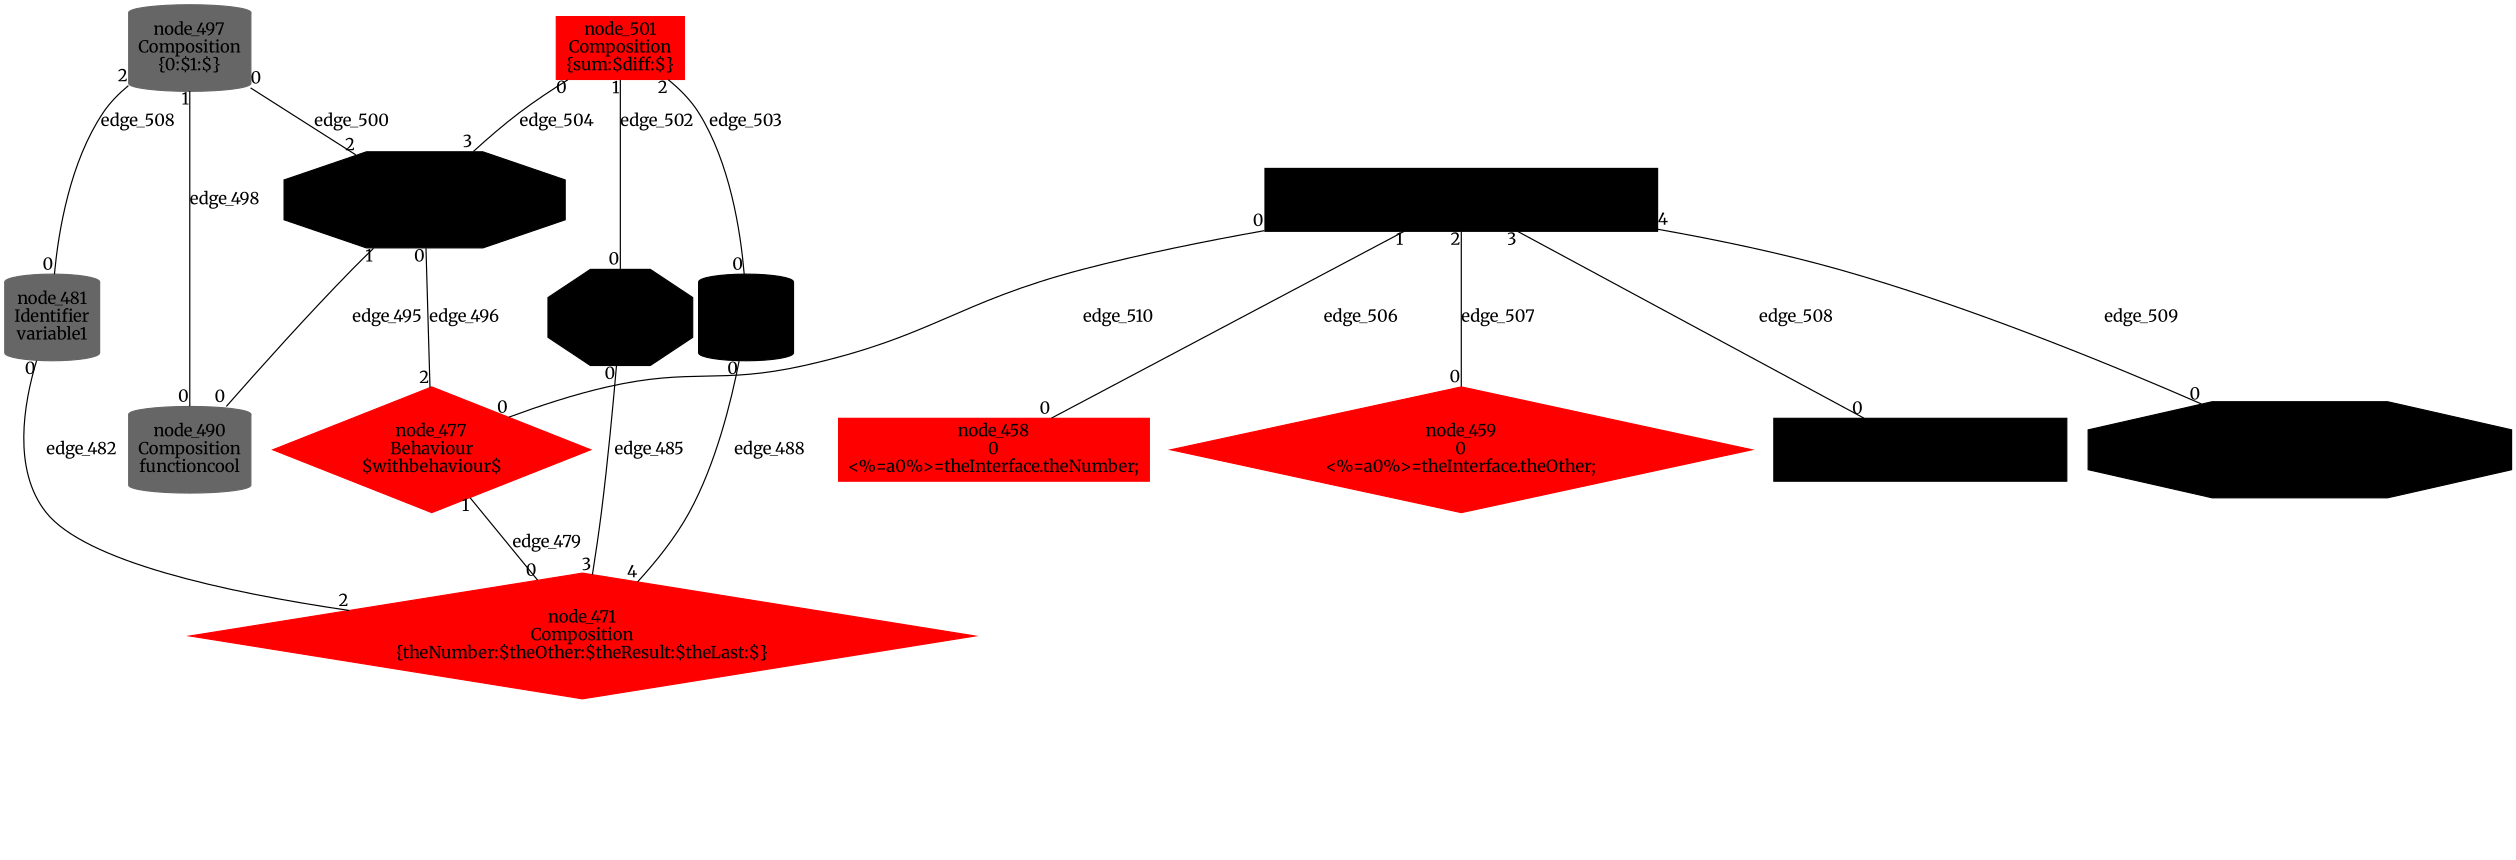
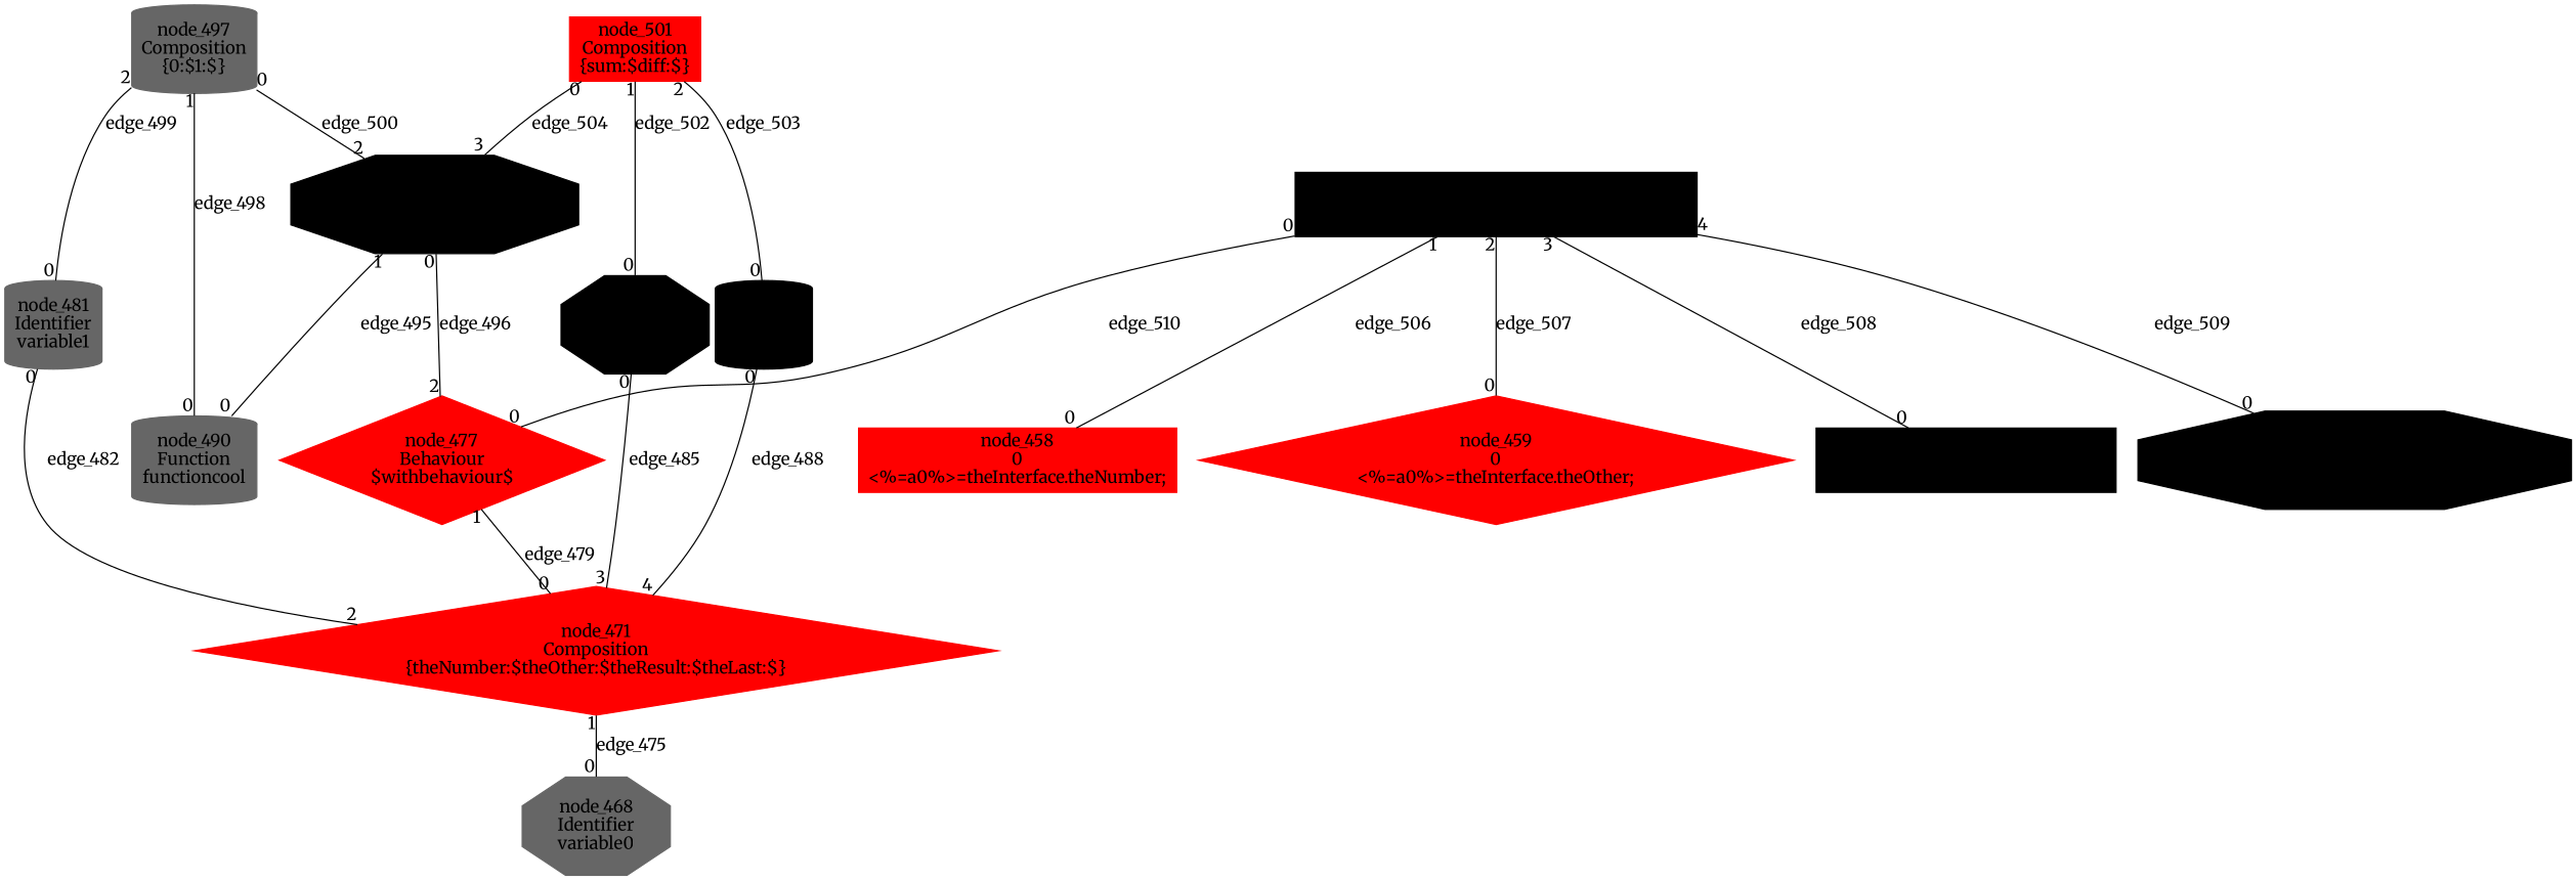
  digraph {
    fontname=Merriweather
    node [color=black fontname=Merriweather shape=octagon style=filled]
    edge [arrowHead=none dir=none fontname=Merriweather headlabel=0 taillabel=0]
+   n1 [color=gray40 label="node_468\nIdentifier\nvariable0"]
    n2 [color=red label="node_471\nComposition\n{theNumber:$theOther:$theResult:$theLast:$}" shape=diamond]
    n3 [color=red label="node_477\nBehaviour\n$withbehaviour$" shape=diamond]
    n4 [color=gray40 label="node_481\nIdentifier\nvariable1" shape=cylinder]
    n5 [label="node_484\nIdentifier\nvariable2"]
    n6 [label="node_487\nIdentifier\nvariable3" shape=cylinder]
-   n7 [color=gray40 label="node_490\nComposition\nfunctioncool" shape=cylinder]
+   n7 [color=gray40 label="node_490\nFunction\nfunctioncool" shape=cylinder]
    n8 [label="node_492\nFunctionApplication\napply$to$andget$"]
    n9 [color=gray40 label="node_497\nComposition\n{0:$1:$}" shape=cylinder]
    n10 [color=red label="node_501\nComposition\n{sum:$diff:$}" shape=box]
    n11 [label="node_505\nComposition\n{theNumber:$theOther:$theResult:$theLast:$}" shape=box]
    n12 [color=red label="node_458\n0\n<%=a0%>=theInterface.theNumber;\n" shape=box]
    n13 [color=red label="node_459\n0\n<%=a0%>=theInterface.theOther;\n" shape=diamond]
    n14 [label="node_460\n0\ntheInterface.theResult=<%=a0%>;\n" shape=box]
    n15 [label="node_461\n0\ntheInterface.theLast=<%=a0%>;\n"]
+   n2 -> n1 [label=edge_475 taillabel=1]
    n3 -> n2 [label=edge_479 taillabel=1]
    n4 -> n2 [headlabel=2 label=edge_482]
    n5 -> n2 [headlabel=3 label=edge_485]
    n6 -> n2 [headlabel=4 label=edge_488]
    n8 -> n3 [headlabel=2 label=edge_496]
    n8 -> n7 [label=edge_495 taillabel=1]
-   n9 -> n4 [label=edge_508 taillabel=2]
+   n9 -> n4 [label=edge_499 taillabel=2]
    n9 -> n7 [label=edge_498 taillabel=1]
    n9 -> n8 [headlabel=2 label=edge_500]
    n10 -> n5 [label=edge_502 taillabel=1]
    n10 -> n6 [label=edge_503 taillabel=2]
    n10 -> n8 [headlabel=3 label=edge_504]
    n11 -> n3 [label=edge_510]
    n11 -> n12 [label=edge_506 taillabel=1]
    n11 -> n13 [label=edge_507 taillabel=2]
    n11 -> n14 [label=edge_508 taillabel=3]
    n11 -> n15 [label=edge_509 taillabel=4]
  }
